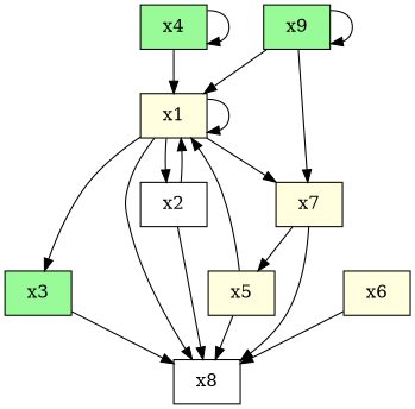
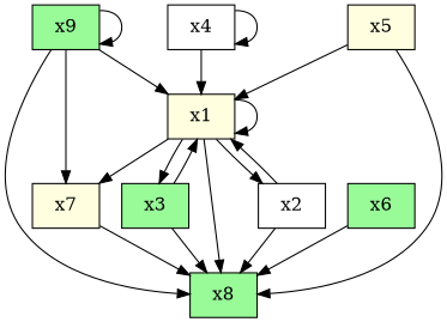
  digraph {
    node [fillcolor=lightyellow shape=box style=filled]
    n1 [label=x1]
    n2 [fillcolor=white label=x2]
    n3 [fillcolor=palegreen label=x3]
-   n4 [fillcolor=white label=x8]
+   n4 [fillcolor=palegreen label=x8]
    n5 [label=x7]
-   n6 [label=x6]
-   n7 [fillcolor=palegreen label=x4]
+   n6 [fillcolor=palegreen label=x6]
+   n7 [fillcolor=white label=x4]
    n8 [label=x5]
    n9 [fillcolor=palegreen label=x9]
    n1 -> n1
    n1 -> n2
    n1 -> n3
    n1 -> n4
    n1 -> n5
    n2 -> n1
    n2 -> n4
+   n3 -> n1
    n3 -> n4
    n5 -> n4
-   n5 -> n8
    n6 -> n4
    n7 -> n1
    n7 -> n7
    n8 -> n1
    n8 -> n4
    n9 -> n1
+   n9 -> n4
    n9 -> n5
    n9 -> n9
  }
